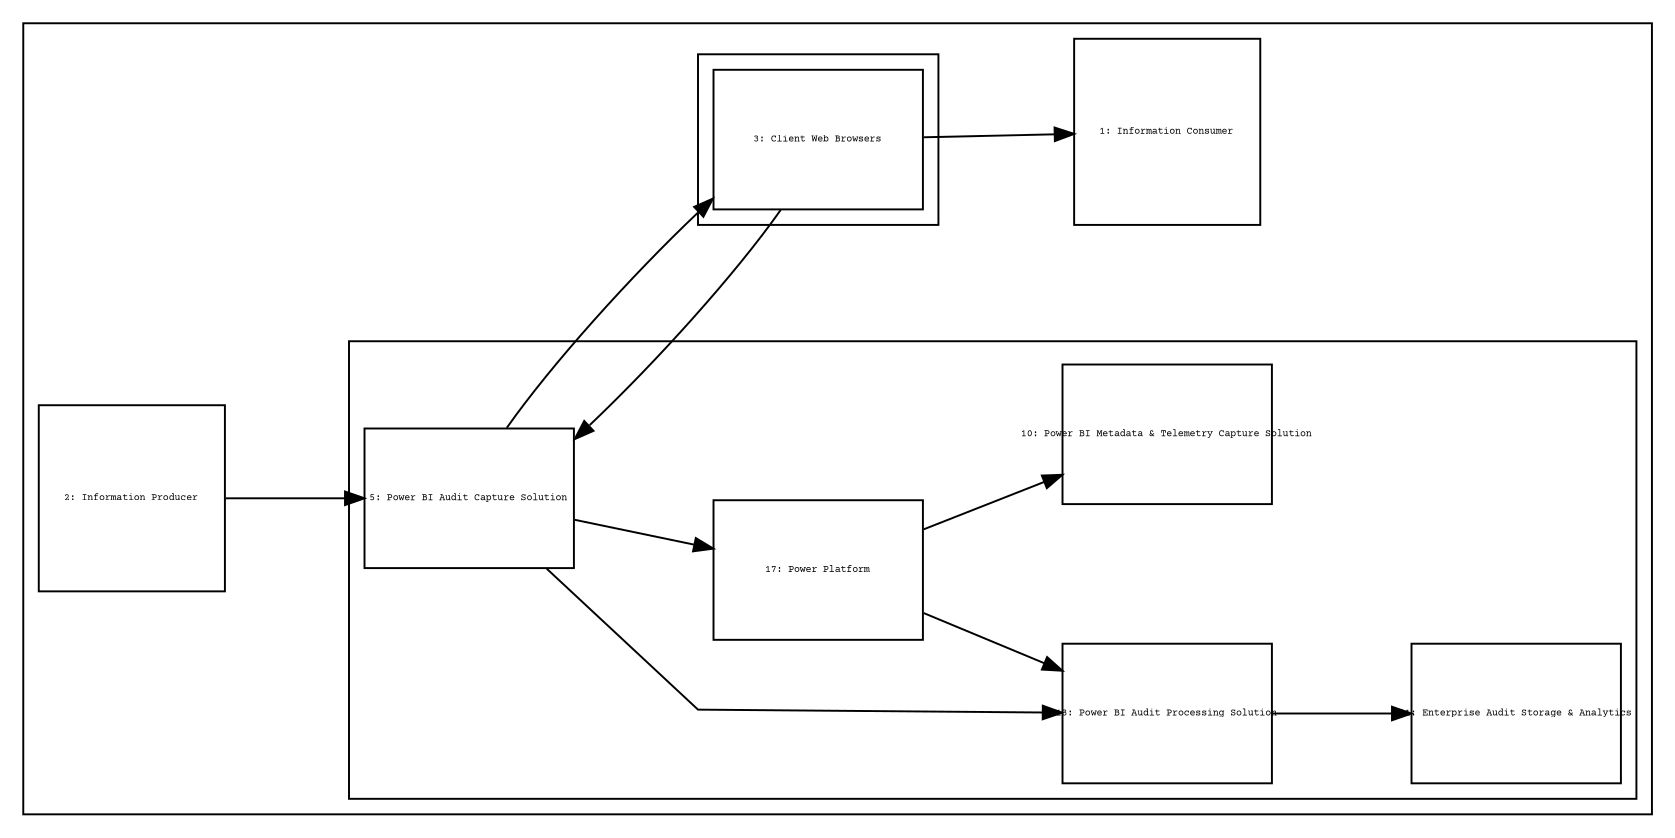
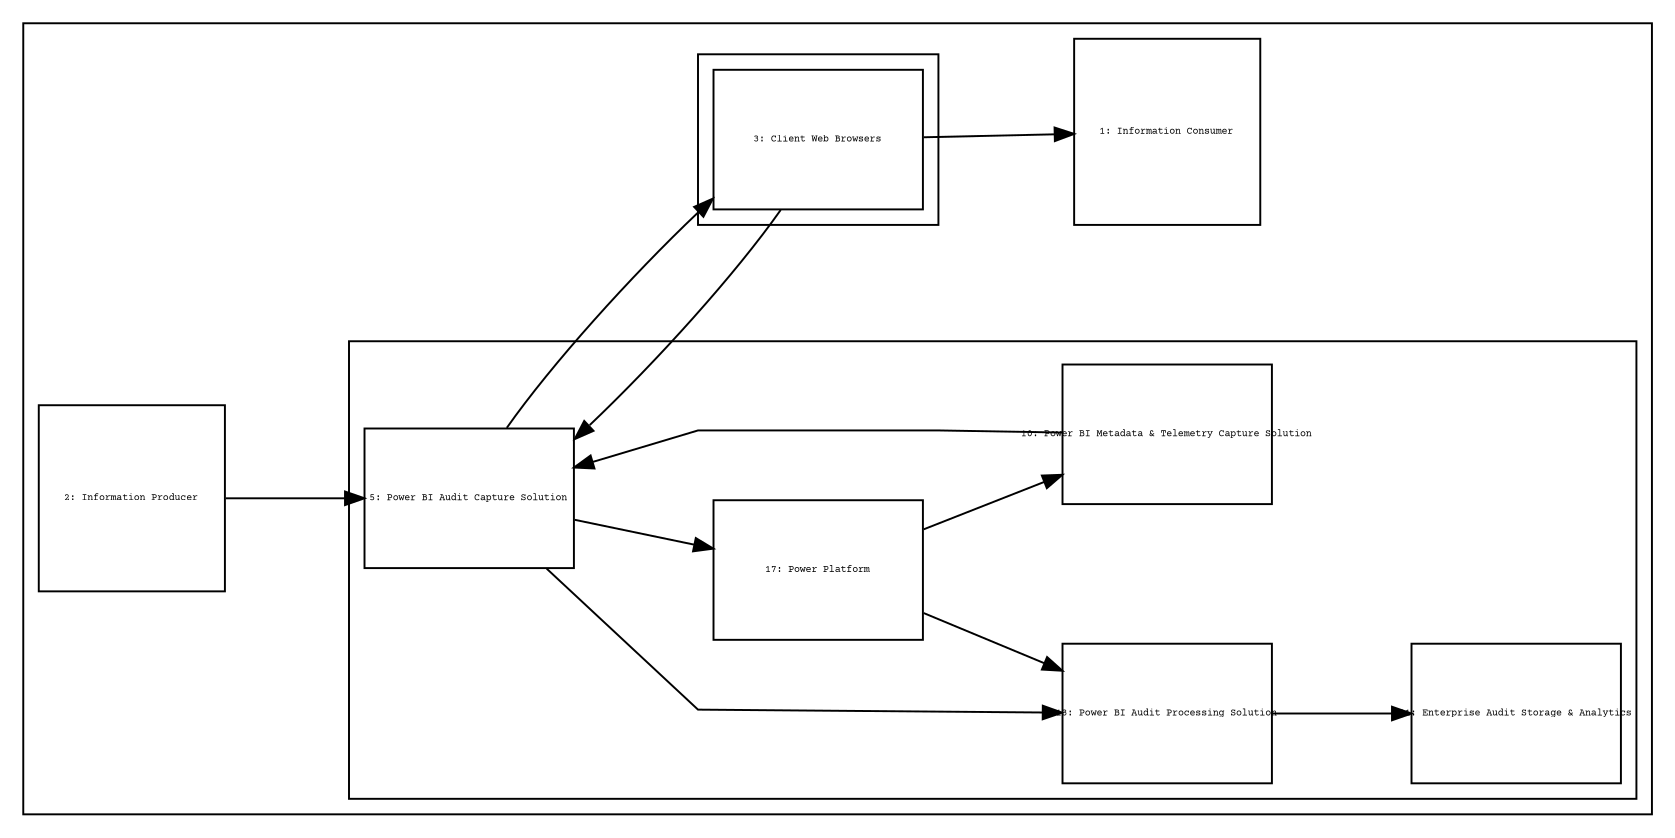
  digraph {
    compound=true
    fontname="Courier Prime"
    fontsize=5
    nodesep=1.0
    rankdir=LR
    ranksep=1.0
    splines=polyline
    node [fixedsize=true fontname="Courier Prime" fontsize=5 shape=box]
    edge [fontname="Courier Prime"]
    n1 [height=1.000000 label="13: Power BI Audit Processing Solution" width=1.500000]
    n2 [height=1.000000 label="5: Power BI Audit Capture Solution" width=1.500000]
    n3 [height=1.000000 label="17: Power Platform" width=1.500000]
    n4 [height=1.000000 label="10: Power BI Metadata & Telemetry Capture Solution" width=1.500000]
    n5 [height=1.000000 label="21: Enterprise Audit Storage & Analytics" width=1.500000]
    n6 [height=1.000000 label="3: Client Web Browsers" width=1.500000]
    n7 [height=1.333333 label="1: Information Consumer" width=1.333333]
    n8 [height=1.333333 label="2: Information Producer" width=1.333333]
    subgraph cluster_1 {
      n7
      n8
      subgraph cluster_2 {
        n1
        n2
        n3
        n4
        n5
      }
      subgraph cluster_3 {
        n6
      }
    }
    n1 -> n5
    n2 -> n1
    n2 -> n3
    n2 -> n6
    n3 -> n1
    n3 -> n4
+   n4 -> n2
    n6 -> n2
    n6 -> n7
    n8 -> n2
  }
